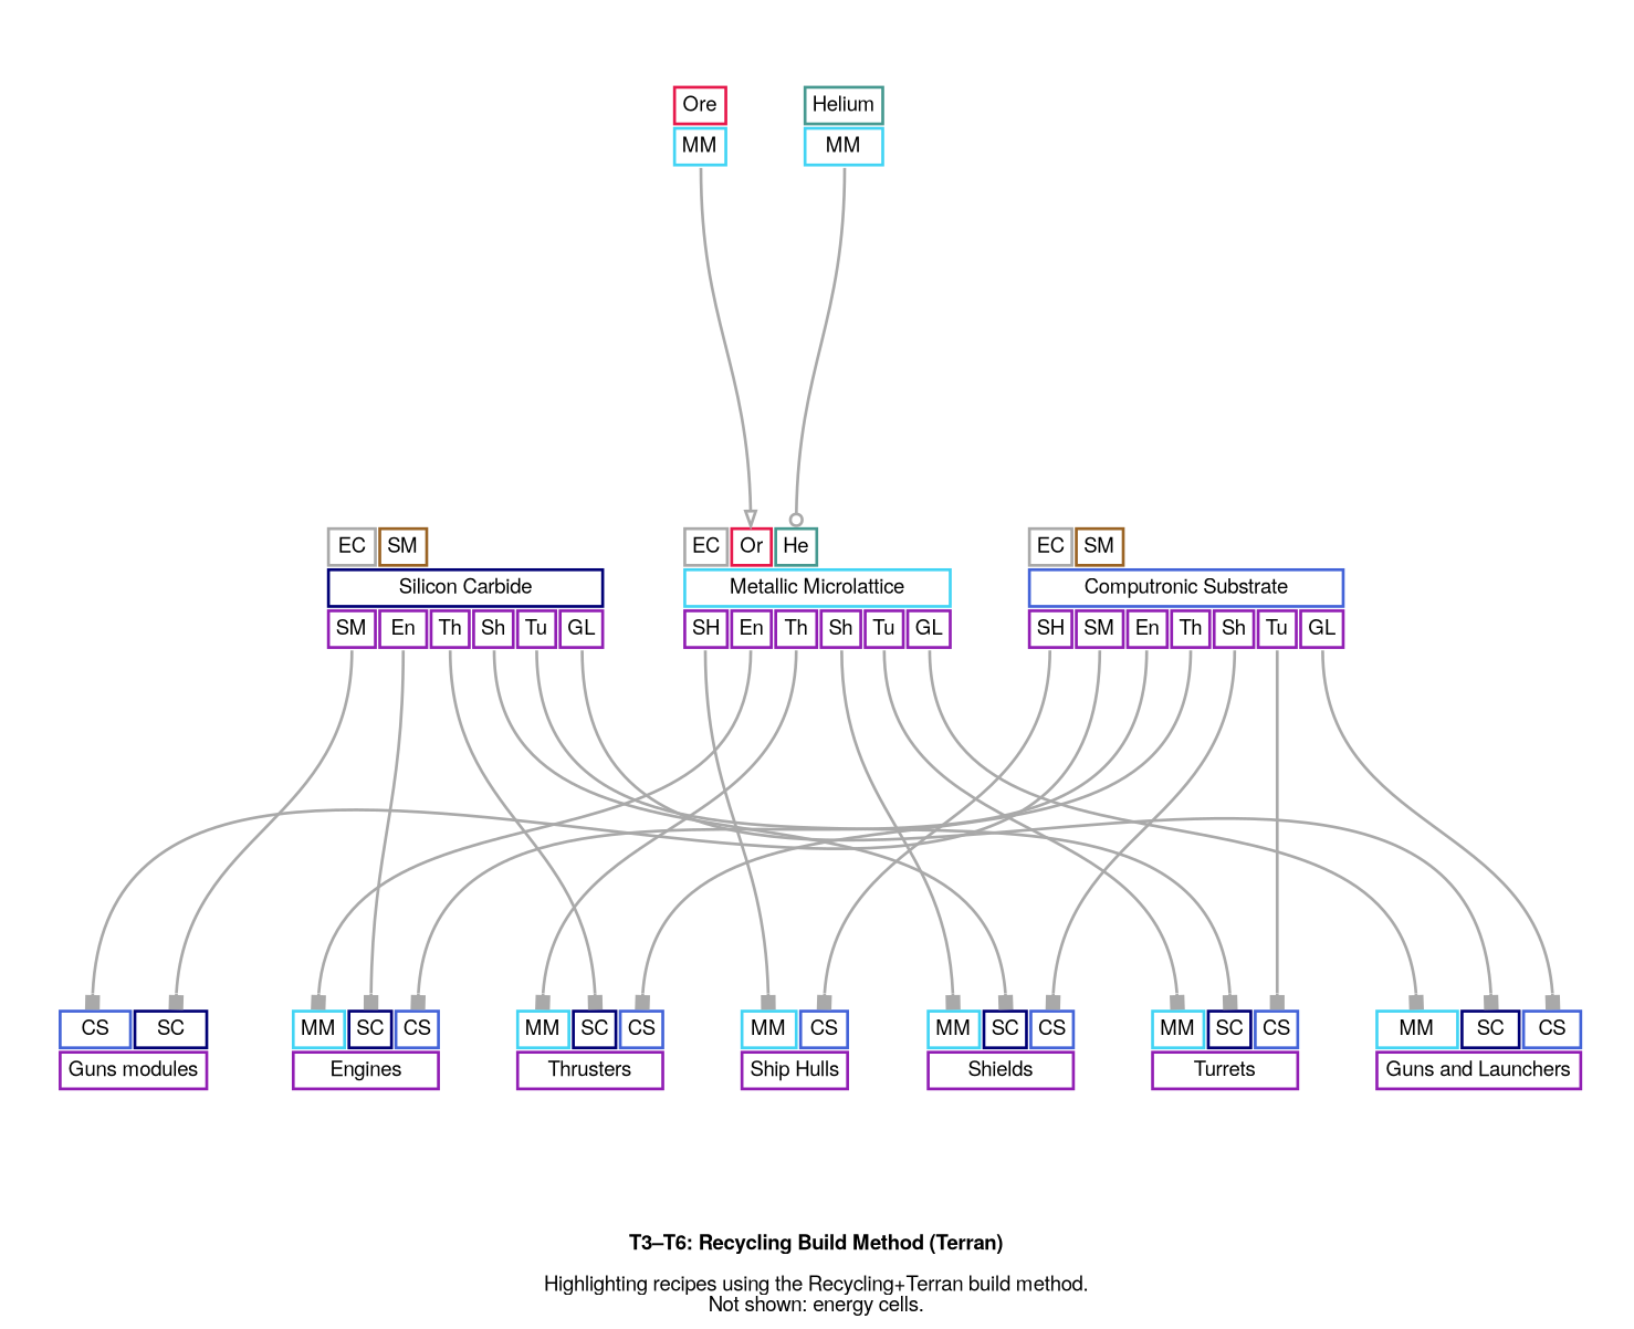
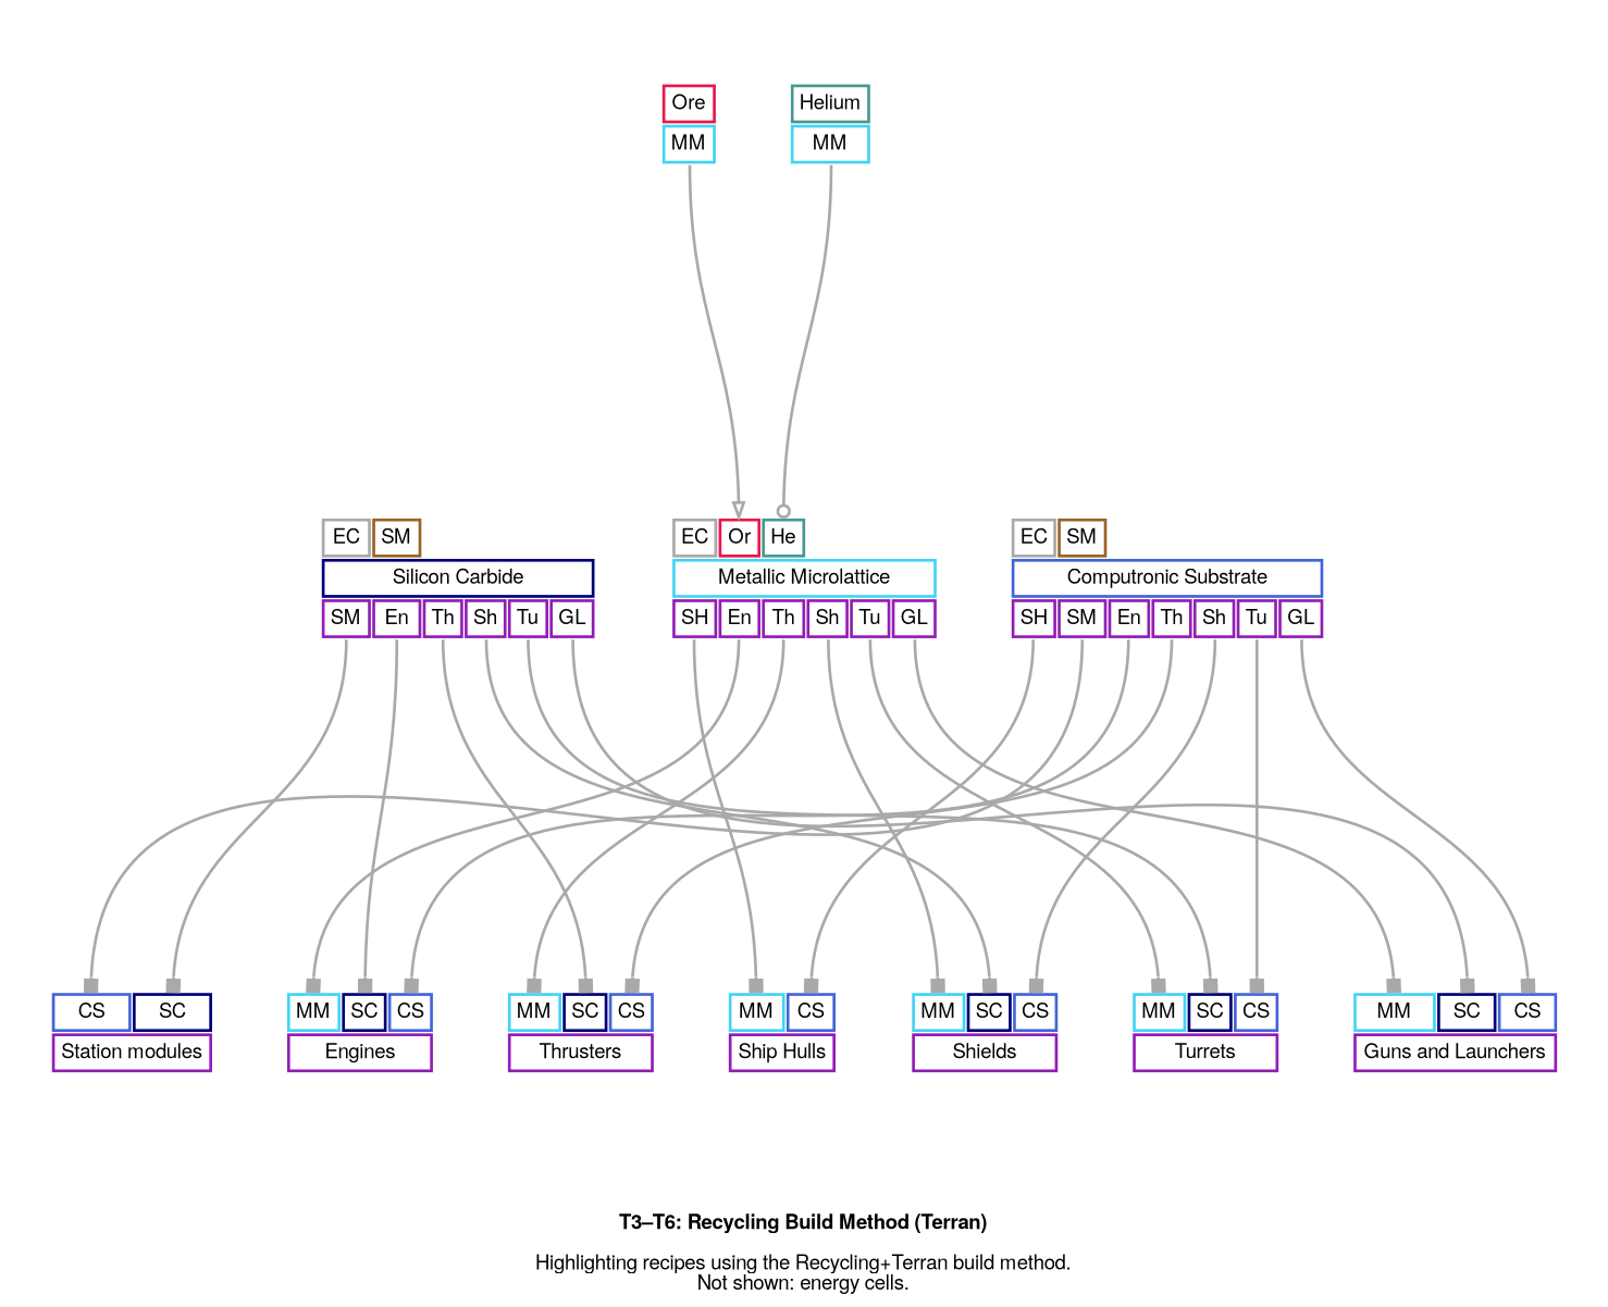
  digraph {
    compound=true
    fontname="Helvetica,Arial,sans-serif"
    label=<<b>T3–T6: Recycling Build Method (Terran)</b><br/><br/>Highlighting recipes using the Recycling+Terran build method.<br/>Not shown: energy cells.>
    nodesep=0.3
    ranksep=3
    node [color=slategray1 fontname="Helvetica,Arial,sans-serif" margin=0.2 penwidth=2.0 shape=plaintext]
    edge [arrowType=normal arrowhead=box arrowsize=1.0 color="#a9a9a9" fontname="Helvetica,Arial,sans-serif" headport="computronic_substrate:n" penwidth=2.0 tailport="engines:s" weight=1.0]
    n1 [label=<<table border="0" cellborder="2" cellpadding="4" cellspacing="1" fixedsize="false" id="computronic_substrate" port="output">        <tr>                <td align="text" bgcolor="white" color="#a9a9a9" port="energy_cells">EC</td>                <td align="text" bgcolor="white" color="#9A6324" port="scrap_metal">SM</td>            </tr>      <tr>     <td align="text" bgcolor="white" color="#4363d8" colspan="7">Computronic Substrate</td>   </tr>        <tr>                <td align="text" bgcolor="white" color="#911eb4" port="ship_hulls">SH</td>                <td align="text" bgcolor="white" color="#911eb4" port="station_modules">SM</td>                <td align="text" bgcolor="white" color="#911eb4" port="engines">En</td>                <td align="text" bgcolor="white" color="#911eb4" port="thrusters">Th</td>                <td align="text" bgcolor="white" color="#911eb4" port="shields">Sh</td>                <td align="text" bgcolor="white" color="#911eb4" port="turrets">Tu</td>                <td align="text" bgcolor="white" color="#911eb4" port="guns_and_launchers">GL</td>            </tr>    </table>>]
    n2 [label=<<table border="0" cellborder="2" cellpadding="4" cellspacing="1" fixedsize="false" id="metallic_microlattice" port="output">        <tr>                <td align="text" bgcolor="white" color="#a9a9a9" port="energy_cells">EC</td>                <td align="text" bgcolor="white" color="#e6194B" port="ore">Or</td>                <td align="text" bgcolor="white" color="#469990" port="helium">He</td>            </tr>      <tr>     <td align="text" bgcolor="white" color="#42d4f4" colspan="6">Metallic Microlattice</td>   </tr>        <tr>                <td align="text" bgcolor="white" color="#911eb4" port="ship_hulls">SH</td>                <td align="text" bgcolor="white" color="#911eb4" port="engines">En</td>                <td align="text" bgcolor="white" color="#911eb4" port="thrusters">Th</td>                <td align="text" bgcolor="white" color="#911eb4" port="shields">Sh</td>                <td align="text" bgcolor="white" color="#911eb4" port="turrets">Tu</td>                <td align="text" bgcolor="white" color="#911eb4" port="guns_and_launchers">GL</td>            </tr>    </table>>]
    n3 [label=<<table border="0" cellborder="2" cellpadding="4" cellspacing="1" fixedsize="false" id="helium" port="output">      <tr>     <td align="text" bgcolor="white" color="#469990" colspan="1">Helium</td>   </tr>        <tr>                <td align="text" bgcolor="white" color="#42d4f4" port="metallic_microlattice">MM</td>            </tr>    </table>>]
    n4 [label=<<table border="0" cellborder="2" cellpadding="4" cellspacing="1" fixedsize="false" id="ore" port="output">      <tr>     <td align="text" bgcolor="white" color="#e6194B" colspan="1">Ore</td>   </tr>        <tr>                <td align="text" bgcolor="white" color="#42d4f4" port="metallic_microlattice">MM</td>            </tr>    </table>>]
    n5 [label=<<table border="0" cellborder="2" cellpadding="4" cellspacing="1" fixedsize="false" id="silicon_carbide" port="output">        <tr>                <td align="text" bgcolor="white" color="#a9a9a9" port="energy_cells">EC</td>                <td align="text" bgcolor="white" color="#9A6324" port="scrap_metal">SM</td>            </tr>      <tr>     <td align="text" bgcolor="white" color="#000075" colspan="6">Silicon Carbide</td>   </tr>        <tr>                <td align="text" bgcolor="white" color="#911eb4" port="station_modules">SM</td>                <td align="text" bgcolor="white" color="#911eb4" port="engines">En</td>                <td align="text" bgcolor="white" color="#911eb4" port="thrusters">Th</td>                <td align="text" bgcolor="white" color="#911eb4" port="shields">Sh</td>                <td align="text" bgcolor="white" color="#911eb4" port="turrets">Tu</td>                <td align="text" bgcolor="white" color="#911eb4" port="guns_and_launchers">GL</td>            </tr>    </table>>]
    n6 [label=<<table border="0" cellborder="2" cellpadding="4" cellspacing="1" fixedsize="false" id="engines" port="output">        <tr>                <td align="text" bgcolor="white" color="#42d4f4" port="metallic_microlattice">MM</td>                <td align="text" bgcolor="white" color="#000075" port="silicon_carbide">SC</td>                <td align="text" bgcolor="white" color="#4363d8" port="computronic_substrate">CS</td>            </tr>      <tr>     <td align="text" bgcolor="white" color="#911eb4" colspan="3">Engines</td>   </tr>    </table>>]
    n7 [label=<<table border="0" cellborder="2" cellpadding="4" cellspacing="1" fixedsize="false" id="guns_and_launchers" port="output">        <tr>                <td align="text" bgcolor="white" color="#42d4f4" port="metallic_microlattice">MM</td>                <td align="text" bgcolor="white" color="#000075" port="silicon_carbide">SC</td>                <td align="text" bgcolor="white" color="#4363d8" port="computronic_substrate">CS</td>            </tr>      <tr>     <td align="text" bgcolor="white" color="#911eb4" colspan="3">Guns and Launchers</td>   </tr>    </table>>]
    n8 [label=<<table border="0" cellborder="2" cellpadding="4" cellspacing="1" fixedsize="false" id="shields" port="output">        <tr>                <td align="text" bgcolor="white" color="#42d4f4" port="metallic_microlattice">MM</td>                <td align="text" bgcolor="white" color="#000075" port="silicon_carbide">SC</td>                <td align="text" bgcolor="white" color="#4363d8" port="computronic_substrate">CS</td>            </tr>      <tr>     <td align="text" bgcolor="white" color="#911eb4" colspan="3">Shields</td>   </tr>    </table>>]
    n9 [label=<<table border="0" cellborder="2" cellpadding="4" cellspacing="1" fixedsize="false" id="ship_hulls" port="output">        <tr>                <td align="text" bgcolor="white" color="#42d4f4" port="metallic_microlattice">MM</td>                <td align="text" bgcolor="white" color="#4363d8" port="computronic_substrate">CS</td>            </tr>      <tr>     <td align="text" bgcolor="white" color="#911eb4" colspan="2">Ship Hulls</td>   </tr>    </table>>]
-   n10 [label=<<table border="0" cellborder="2" cellpadding="4" cellspacing="1" fixedsize="false" id="station_modules" port="output">        <tr>                <td align="text" bgcolor="white" color="#4363d8" port="computronic_substrate">CS</td>                <td align="text" bgcolor="white" color="#000075" port="silicon_carbide">SC</td>            </tr>      <tr>     <td align="text" bgcolor="white" color="#911eb4" colspan="2">Guns modules</td>   </tr>    </table>>]
+   n10 [label=<<table border="0" cellborder="2" cellpadding="4" cellspacing="1" fixedsize="false" id="station_modules" port="output">        <tr>                <td align="text" bgcolor="white" color="#4363d8" port="computronic_substrate">CS</td>                <td align="text" bgcolor="white" color="#000075" port="silicon_carbide">SC</td>            </tr>      <tr>     <td align="text" bgcolor="white" color="#911eb4" colspan="2">Station modules</td>   </tr>    </table>>]
    n11 [label=<<table border="0" cellborder="2" cellpadding="4" cellspacing="1" fixedsize="false" id="thrusters" port="output">        <tr>                <td align="text" bgcolor="white" color="#42d4f4" port="metallic_microlattice">MM</td>                <td align="text" bgcolor="white" color="#000075" port="silicon_carbide">SC</td>                <td align="text" bgcolor="white" color="#4363d8" port="computronic_substrate">CS</td>            </tr>      <tr>     <td align="text" bgcolor="white" color="#911eb4" colspan="3">Thrusters</td>   </tr>    </table>>]
    n12 [label=<<table border="0" cellborder="2" cellpadding="4" cellspacing="1" fixedsize="false" id="turrets" port="output">        <tr>                <td align="text" bgcolor="white" color="#42d4f4" port="metallic_microlattice">MM</td>                <td align="text" bgcolor="white" color="#000075" port="silicon_carbide">SC</td>                <td align="text" bgcolor="white" color="#4363d8" port="computronic_substrate">CS</td>            </tr>      <tr>     <td align="text" bgcolor="white" color="#911eb4" colspan="3">Turrets</td>   </tr>    </table>>]
    subgraph sub_1 {
      cluster=true
      label="T3: Refined"
      n1
      n2
    }
    subgraph sub_2 {
      cluster=true
      label="T0: Harvested"
      n3
      n4
    }
    subgraph sub_3 {
      cluster=true
      label="T4: Advanced"
      n5
    }
    subgraph sub_4 {
      cluster=true
      label="T6: Equipment"
      n6
      n7
      n8
      n9
      n10
      n11
      n12
    }
    n1 -> n6
    n1 -> n7 [tailport="guns_and_launchers:s"]
    n1 -> n8 [tailport="shields:s"]
    n1 -> n9 [tailport="ship_hulls:s"]
    n1 -> n10 [tailport="station_modules:s"]
    n1 -> n11 [tailport="thrusters:s"]
    n1 -> n12 [tailport="turrets:s"]
    n2 -> n6 [headport="metallic_microlattice:n"]
    n2 -> n7 [headport="metallic_microlattice:n" tailport="guns_and_launchers:s"]
    n2 -> n8 [headport="metallic_microlattice:n" tailport="shields:s"]
    n2 -> n9 [headport="metallic_microlattice:n" tailport="ship_hulls:s"]
    n2 -> n11 [headport="metallic_microlattice:n" tailport="thrusters:s"]
    n2 -> n12 [headport="metallic_microlattice:n" tailport="turrets:s"]
    n3 -> n2 [arrowhead=odot headport="helium:n" tailport="metallic_microlattice:s"]
    n4 -> n2 [arrowhead=empty headport="ore:n" tailport="metallic_microlattice:s"]
    n5 -> n6 [headport="silicon_carbide:n"]
    n5 -> n7 [headport="silicon_carbide:n" tailport="guns_and_launchers:s"]
    n5 -> n8 [headport="silicon_carbide:n" tailport="shields:s"]
    n5 -> n10 [headport="silicon_carbide:n" tailport="station_modules:s"]
    n5 -> n11 [headport="silicon_carbide:n" tailport="thrusters:s"]
    n5 -> n12 [headport="silicon_carbide:n" tailport="turrets:s"]
  }
